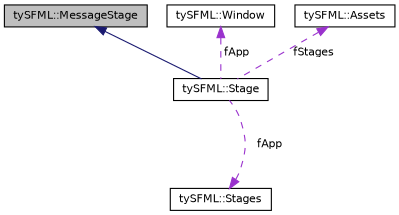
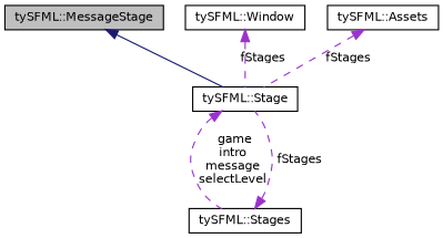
  digraph {
    node [color=black fillcolor=white fontname=Helvetica fontsize=10 shape=record style=filled]
    edge [color=darkorchid3 dir=back fontname=Helvetica fontsize=10 labelfontname=Helvetica labelfontsize=10 style=dashed]
    n1 [fillcolor=grey75 fontcolor=black height=0.2 label="tySFML::MessageStage" width=0.4]
    n2 [height=0.2 label="tySFML::Stage" width=0.4]
    n3 [height=0.2 label="tySFML::Stages" width=0.4]
    n4 [height=0.2 label="tySFML::Window" width=0.4]
    n5 [height=0.2 label="tySFML::Assets" width=0.4]
    n1 -> n2 [color=midnightblue style=solid]
-   n3 -> n2 [label=" fApp"]
-   n4 -> n2 [label=" fApp"]
+   n2 -> n3 [label=" game\nintro\nmessage\nselectLevel"]
+   n3 -> n2 [label=" fStages"]
+   n4 -> n2 [label=" fStages"]
    n5 -> n2 [label=" fStages"]
  }
